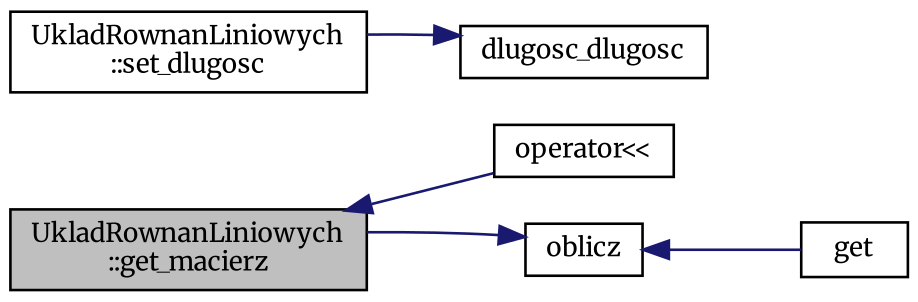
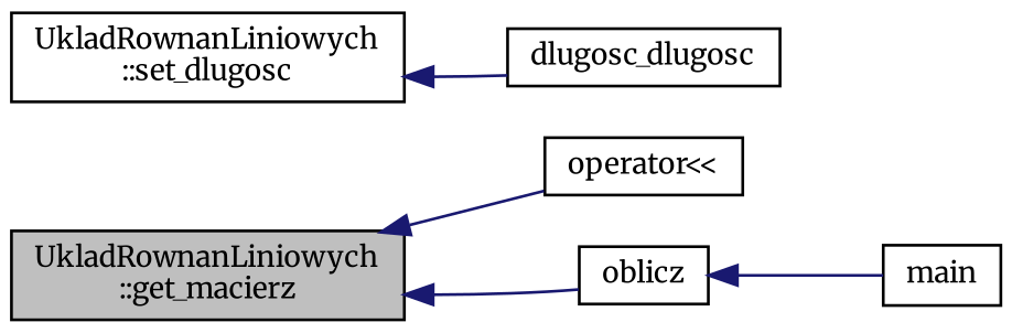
  digraph {
    fontname=Merriweather
    rankdir=LR
    node [color=black fillcolor=white fontname=Merriweather fontsize=10 shape=record style=filled]
    edge [color=midnightblue dir=back fontname=Merriweather fontsize=10 labelfontname=Helvetica labelfontsize=10 style=solid]
    n1 [fillcolor=grey75 fontcolor=black height=0.2 label="UkladRownanLiniowych\l::get_macierz" width=0.4]
    n2 [height=0.2 label="operator\<\<" width=0.4]
    n3 [height=0.2 label=oblicz width=0.4]
-   n4 [height=0.2 label=get width=0.4]
+   n4 [height=0.2 label=main width=0.4]
    n5 [height=0.2 label="UkladRownanLiniowych\l::set_dlugosc" width=0.4]
    n6 [height=0.2 label=dlugosc_dlugosc width=0.4]
    n1 -> n2
-   n3 -> n1
+   n1 -> n3
    n3 -> n4
-   n6 -> n5
+   n5 -> n6
  }
